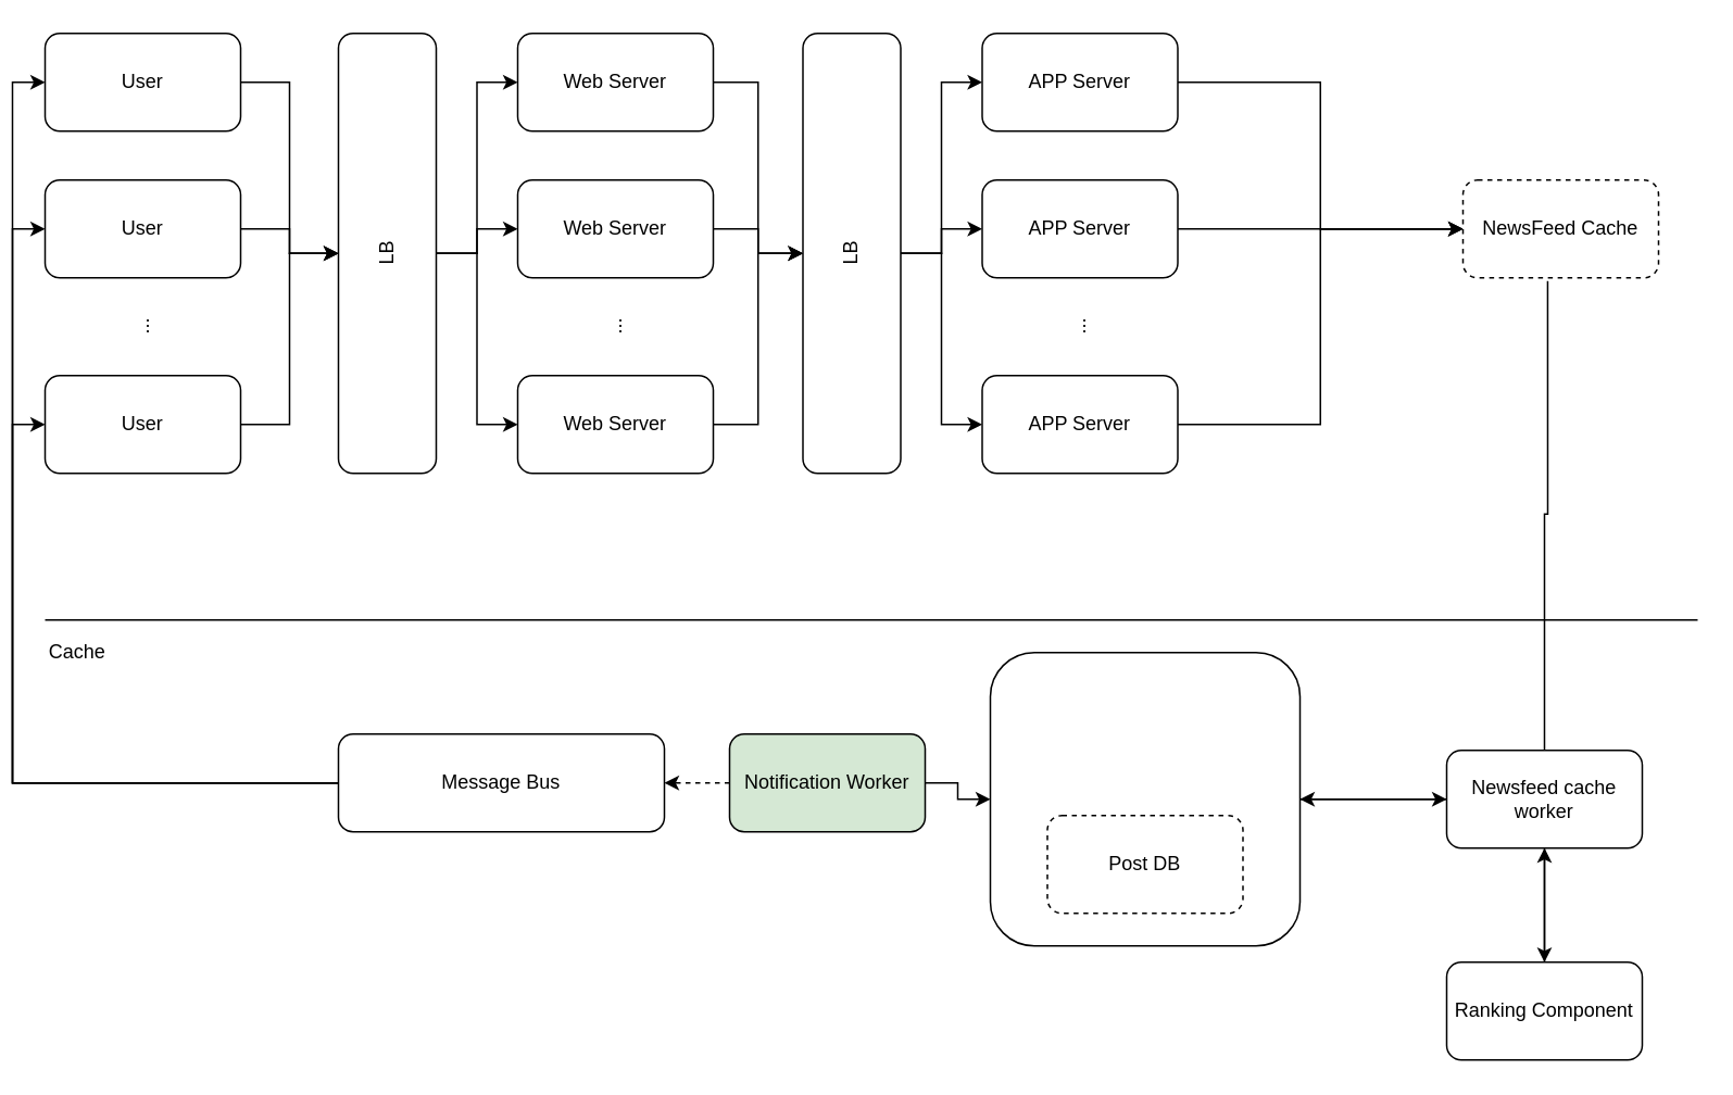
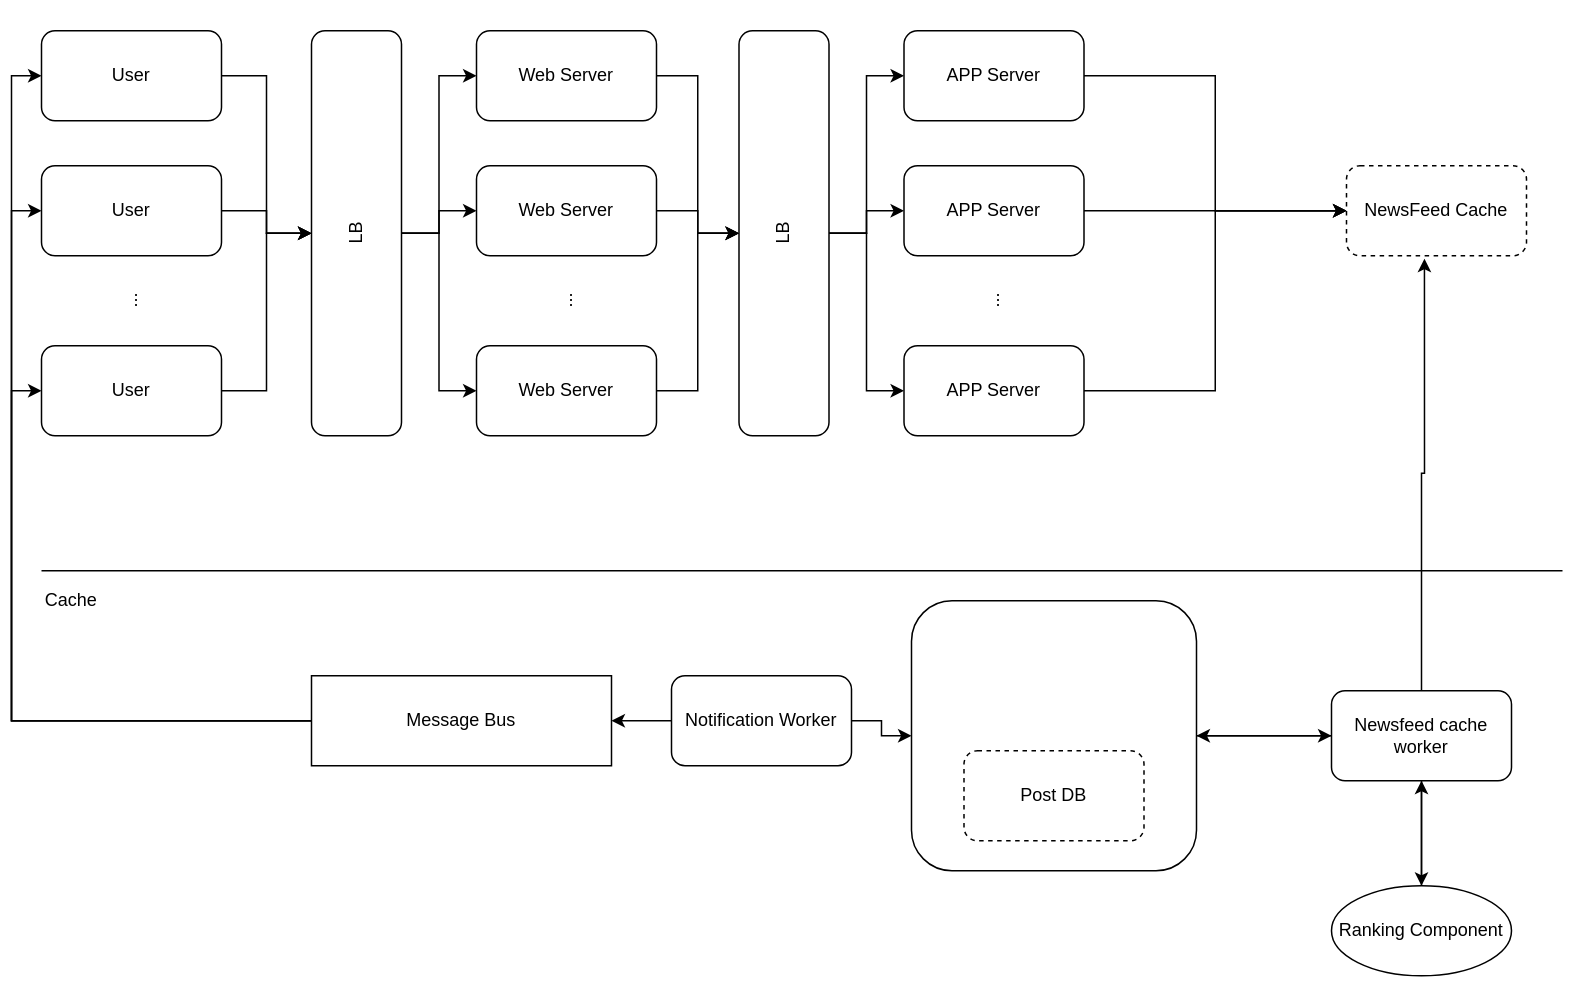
  <mxCell id="0" />
  <mxCell id="1" parent="0" />
  <mxCell id="2" style="edgeStyle=orthogonalEdgeStyle;rounded=0;orthogonalLoop=1;jettySize=auto;html=1;" parent="1" source="3" target="39" edge="1"><mxGeometry relative="1" as="geometry" /></mxCell>
  <mxCell id="3" value="" style="rounded=1;whiteSpace=wrap;html=1;" parent="1" vertex="1"><mxGeometry x="600" y="400" width="190" height="180" as="geometry" /></mxCell>
  <mxCell id="4" value="" style="edgeStyle=orthogonalEdgeStyle;rounded=0;orthogonalLoop=1;jettySize=auto;html=1;" parent="1" source="5" target="14" edge="1"><mxGeometry relative="1" as="geometry" /></mxCell>
  <mxCell id="5" value="User" style="rounded=1;whiteSpace=wrap;html=1;" parent="1" vertex="1"><mxGeometry x="20" y="20" width="120" height="60" as="geometry" /></mxCell>
  <mxCell id="6" style="edgeStyle=orthogonalEdgeStyle;rounded=0;orthogonalLoop=1;jettySize=auto;html=1;entryX=0.5;entryY=0;entryDx=0;entryDy=0;" parent="1" source="7" target="14" edge="1"><mxGeometry relative="1" as="geometry" /></mxCell>
  <mxCell id="7" value="User" style="rounded=1;whiteSpace=wrap;html=1;" parent="1" vertex="1"><mxGeometry x="20" y="110" width="120" height="60" as="geometry" /></mxCell>
  <mxCell id="8" style="edgeStyle=orthogonalEdgeStyle;rounded=0;orthogonalLoop=1;jettySize=auto;html=1;entryX=0.5;entryY=0;entryDx=0;entryDy=0;" parent="1" source="9" target="14" edge="1"><mxGeometry relative="1" as="geometry" /></mxCell>
  <mxCell id="9" value="User" style="rounded=1;whiteSpace=wrap;html=1;" parent="1" vertex="1"><mxGeometry x="20" y="230" width="120" height="60" as="geometry" /></mxCell>
  <mxCell id="10" value="..." style="text;html=1;strokeColor=none;fillColor=none;align=center;verticalAlign=middle;whiteSpace=wrap;rounded=0;rotation=-90;" parent="1" vertex="1"><mxGeometry x="60" y="190" width="40" height="20" as="geometry" /></mxCell>
  <mxCell id="11" style="edgeStyle=orthogonalEdgeStyle;rounded=0;orthogonalLoop=1;jettySize=auto;html=1;entryX=0;entryY=0.5;entryDx=0;entryDy=0;" parent="1" source="14" target="16" edge="1"><mxGeometry relative="1" as="geometry" /></mxCell>
  <mxCell id="12" style="edgeStyle=orthogonalEdgeStyle;rounded=0;orthogonalLoop=1;jettySize=auto;html=1;entryX=0;entryY=0.5;entryDx=0;entryDy=0;" parent="1" source="14" target="18" edge="1"><mxGeometry relative="1" as="geometry" /></mxCell>
  <mxCell id="13" style="edgeStyle=orthogonalEdgeStyle;rounded=0;orthogonalLoop=1;jettySize=auto;html=1;entryX=0;entryY=0.5;entryDx=0;entryDy=0;" parent="1" source="14" target="20" edge="1"><mxGeometry relative="1" as="geometry" /></mxCell>
  <mxCell id="14" value="LB" style="rounded=1;whiteSpace=wrap;html=1;rotation=-90;" parent="1" vertex="1"><mxGeometry x="95" y="125" width="270" height="60" as="geometry" /></mxCell>
  <mxCell id="15" value="" style="edgeStyle=orthogonalEdgeStyle;rounded=0;orthogonalLoop=1;jettySize=auto;html=1;" parent="1" source="16" target="25" edge="1"><mxGeometry relative="1" as="geometry" /></mxCell>
  <mxCell id="16" value="Web Server" style="rounded=1;whiteSpace=wrap;html=1;" parent="1" vertex="1"><mxGeometry x="310" y="20" width="120" height="60" as="geometry" /></mxCell>
  <mxCell id="17" style="edgeStyle=orthogonalEdgeStyle;rounded=0;orthogonalLoop=1;jettySize=auto;html=1;" parent="1" source="18" target="25" edge="1"><mxGeometry relative="1" as="geometry" /></mxCell>
  <mxCell id="18" value="Web Server" style="rounded=1;whiteSpace=wrap;html=1;" parent="1" vertex="1"><mxGeometry x="310" y="110" width="120" height="60" as="geometry" /></mxCell>
  <mxCell id="19" style="edgeStyle=orthogonalEdgeStyle;rounded=0;orthogonalLoop=1;jettySize=auto;html=1;entryX=0.5;entryY=0;entryDx=0;entryDy=0;" parent="1" source="20" target="25" edge="1"><mxGeometry relative="1" as="geometry" /></mxCell>
  <mxCell id="20" value="Web Server" style="rounded=1;whiteSpace=wrap;html=1;" parent="1" vertex="1"><mxGeometry x="310" y="230" width="120" height="60" as="geometry" /></mxCell>
  <mxCell id="21" value="..." style="text;html=1;strokeColor=none;fillColor=none;align=center;verticalAlign=middle;whiteSpace=wrap;rounded=0;rotation=-90;" parent="1" vertex="1"><mxGeometry x="350" y="190" width="40" height="20" as="geometry" /></mxCell>
  <mxCell id="22" style="edgeStyle=orthogonalEdgeStyle;rounded=0;orthogonalLoop=1;jettySize=auto;html=1;entryX=0;entryY=0.5;entryDx=0;entryDy=0;" parent="1" source="25" target="27" edge="1"><mxGeometry relative="1" as="geometry" /></mxCell>
  <mxCell id="23" style="edgeStyle=orthogonalEdgeStyle;rounded=0;orthogonalLoop=1;jettySize=auto;html=1;entryX=0;entryY=0.5;entryDx=0;entryDy=0;" parent="1" source="25" target="29" edge="1"><mxGeometry relative="1" as="geometry" /></mxCell>
  <mxCell id="24" style="edgeStyle=orthogonalEdgeStyle;rounded=0;orthogonalLoop=1;jettySize=auto;html=1;entryX=0;entryY=0.5;entryDx=0;entryDy=0;" parent="1" source="25" target="31" edge="1"><mxGeometry relative="1" as="geometry" /></mxCell>
  <mxCell id="25" value="LB" style="rounded=1;whiteSpace=wrap;html=1;rotation=-90;" parent="1" vertex="1"><mxGeometry x="380" y="125" width="270" height="60" as="geometry" /></mxCell>
  <mxCell id="26" style="edgeStyle=orthogonalEdgeStyle;rounded=0;orthogonalLoop=1;jettySize=auto;html=1;entryX=0;entryY=0.5;entryDx=0;entryDy=0;" parent="1" source="27" target="33" edge="1"><mxGeometry relative="1" as="geometry" /></mxCell>
  <mxCell id="27" value="APP Server" style="rounded=1;whiteSpace=wrap;html=1;" parent="1" vertex="1"><mxGeometry x="595" y="20" width="120" height="60" as="geometry" /></mxCell>
  <mxCell id="28" style="edgeStyle=orthogonalEdgeStyle;rounded=0;orthogonalLoop=1;jettySize=auto;html=1;entryX=0;entryY=0.5;entryDx=0;entryDy=0;" parent="1" source="29" target="33" edge="1"><mxGeometry relative="1" as="geometry" /></mxCell>
  <mxCell id="29" value="APP Server" style="rounded=1;whiteSpace=wrap;html=1;" parent="1" vertex="1"><mxGeometry x="595" y="110" width="120" height="60" as="geometry" /></mxCell>
  <mxCell id="30" style="edgeStyle=orthogonalEdgeStyle;rounded=0;orthogonalLoop=1;jettySize=auto;html=1;entryX=0;entryY=0.5;entryDx=0;entryDy=0;" parent="1" source="31" target="33" edge="1"><mxGeometry relative="1" as="geometry" /></mxCell>
  <mxCell id="31" value="APP Server" style="rounded=1;whiteSpace=wrap;html=1;" parent="1" vertex="1"><mxGeometry x="595" y="230" width="120" height="60" as="geometry" /></mxCell>
  <mxCell id="32" value="..." style="text;html=1;strokeColor=none;fillColor=none;align=center;verticalAlign=middle;whiteSpace=wrap;rounded=0;rotation=-90;" parent="1" vertex="1"><mxGeometry x="635" y="190" width="40" height="20" as="geometry" /></mxCell>
  <mxCell id="33" value="NewsFeed Cache" style="rounded=1;whiteSpace=wrap;html=1;dashed=1;" parent="1" vertex="1"><mxGeometry x="890" y="110" width="120" height="60" as="geometry" /></mxCell>
  <mxCell id="34" value="" style="endArrow=none;html=1;" parent="1" edge="1"><mxGeometry width="50" height="50" relative="1" as="geometry"><mxPoint x="20" y="380" as="sourcePoint" /><mxPoint x="1034" y="380" as="targetPoint" /></mxGeometry></mxCell>
  <mxCell id="35" value="Cache" style="text;html=1;strokeColor=none;fillColor=none;align=center;verticalAlign=middle;whiteSpace=wrap;rounded=0;" parent="1" vertex="1"><mxGeometry x="20" y="390" width="40" height="20" as="geometry" /></mxCell>
  <mxCell id="36" style="edgeStyle=orthogonalEdgeStyle;rounded=0;orthogonalLoop=1;jettySize=auto;html=1;" parent="1" source="39" target="3" edge="1"><mxGeometry relative="1" as="geometry" /></mxCell>
- <mxCell id="37" style="edgeStyle=orthogonalEdgeStyle;rounded=0;orthogonalLoop=1;jettySize=auto;html=1;entryX=0.433;entryY=1.033;entryDx=0;entryDy=0;entryPerimeter=0;endArrow=none;" parent="1" source="39" target="33" edge="1"><mxGeometry relative="1" as="geometry" /></mxCell>
+ <mxCell id="37" style="edgeStyle=orthogonalEdgeStyle;rounded=0;orthogonalLoop=1;jettySize=auto;html=1;entryX=0.433;entryY=1.033;entryDx=0;entryDy=0;entryPerimeter=0;" parent="1" source="39" target="33" edge="1"><mxGeometry relative="1" as="geometry" /></mxCell>
  <mxCell id="38" style="edgeStyle=orthogonalEdgeStyle;rounded=0;orthogonalLoop=1;jettySize=auto;html=1;entryX=0.5;entryY=0;entryDx=0;entryDy=0;" parent="1" source="39" target="42" edge="1"><mxGeometry relative="1" as="geometry" /></mxCell>
  <mxCell id="39" value="Newsfeed cache worker" style="rounded=1;whiteSpace=wrap;html=1;" parent="1" vertex="1"><mxGeometry x="880" y="460" width="120" height="60" as="geometry" /></mxCell>
  <mxCell id="40" value="Post DB" style="rounded=1;whiteSpace=wrap;html=1;dashed=1;" parent="1" vertex="1"><mxGeometry x="635" y="500" width="120" height="60" as="geometry" /></mxCell>
  <mxCell id="41" style="edgeStyle=orthogonalEdgeStyle;rounded=0;orthogonalLoop=1;jettySize=auto;html=1;entryX=0.5;entryY=1;entryDx=0;entryDy=0;" parent="1" source="42" target="39" edge="1"><mxGeometry relative="1" as="geometry" /></mxCell>
- <mxCell id="42" value="Ranking Component" style="rounded=1;whiteSpace=wrap;html=1;" parent="1" vertex="1"><mxGeometry x="880" y="590" width="120" height="60" as="geometry" /></mxCell>
+ <mxCell id="42" value="Ranking Component" style="ellipse;whiteSpace=wrap;html=1;" parent="1" vertex="1"><mxGeometry x="880" y="590" width="120" height="60" as="geometry" /></mxCell>
  <mxCell id="43" style="edgeStyle=orthogonalEdgeStyle;rounded=0;orthogonalLoop=1;jettySize=auto;html=1;entryX=0;entryY=0.5;entryDx=0;entryDy=0;" parent="1" source="46" target="9" edge="1"><mxGeometry relative="1" as="geometry" /></mxCell>
  <mxCell id="44" style="edgeStyle=orthogonalEdgeStyle;rounded=0;orthogonalLoop=1;jettySize=auto;html=1;entryX=0;entryY=0.5;entryDx=0;entryDy=0;" parent="1" source="46" target="7" edge="1"><mxGeometry relative="1" as="geometry" /></mxCell>
  <mxCell id="45" style="edgeStyle=orthogonalEdgeStyle;rounded=0;orthogonalLoop=1;jettySize=auto;html=1;entryX=0;entryY=0.5;entryDx=0;entryDy=0;" parent="1" source="46" target="5" edge="1"><mxGeometry relative="1" as="geometry" /></mxCell>
- <mxCell id="46" value="Message Bus" style="rounded=1;whiteSpace=wrap;html=1;" parent="1" vertex="1"><mxGeometry x="200" y="450" width="200" height="60" as="geometry" /></mxCell>
+ <mxCell id="46" value="Message Bus" style="whiteSpace=wrap;html=1;rounded=0;" parent="1" vertex="1"><mxGeometry x="200" y="450" width="200" height="60" as="geometry" /></mxCell>
  <mxCell id="47" style="edgeStyle=orthogonalEdgeStyle;rounded=0;orthogonalLoop=1;jettySize=auto;html=1;" parent="1" source="49" target="3" edge="1"><mxGeometry relative="1" as="geometry" /></mxCell>
- <mxCell id="48" value="" style="edgeStyle=orthogonalEdgeStyle;rounded=0;orthogonalLoop=1;jettySize=auto;html=1;dashed=1;" parent="1" source="49" target="46" edge="1"><mxGeometry relative="1" as="geometry" /></mxCell>
- <mxCell id="49" value="Notification Worker" style="rounded=1;whiteSpace=wrap;html=1;fillColor=#d5e8d4;" parent="1" vertex="1"><mxGeometry x="440" y="450" width="120" height="60" as="geometry" /></mxCell>
+ <mxCell id="48" value="" style="edgeStyle=orthogonalEdgeStyle;rounded=0;orthogonalLoop=1;jettySize=auto;html=1;" parent="1" source="49" target="46" edge="1"><mxGeometry relative="1" as="geometry" /></mxCell>
+ <mxCell id="49" value="Notification Worker" style="rounded=1;whiteSpace=wrap;html=1;" parent="1" vertex="1"><mxGeometry x="440" y="450" width="120" height="60" as="geometry" /></mxCell>
